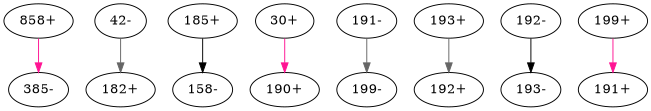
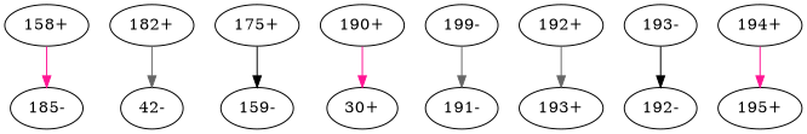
  digraph {
    k=41
    n=10
    s=200
    edge [color=deeppink d=33 e=4.1 n=26]
-   "158+" [label="858+"]
-   "185-" [label="385-"]
+   "158+"
+   "185-"
    "182+"
    "42-"
-   "185+"
-   "158-"
+   "185+" [label="175+"]
+   "158-" [label="159-"]
    "190+"
    "30+"
    "191-"
    "199-"
    "192+"
    "193+"
    "193-"
    "192-"
-   "199+"
-   "191+"
+   "199+" [label="194+"]
+   "191+" [label="195+"]
    "158+" -> "185-"
-   "42-" -> "182+" [color=gray40 d=-7296 e=6.0 n=12]
+   "182+" -> "42-" [color=gray40 d=-7296 e=6.0 n=12]
    "185+" -> "158-" [color=black]
-   "30+" -> "190+" [d=-11926 e=6.6 n=10]
-   "191-" -> "199-" [color=gray40 d=-104 e=2.4 n=78]
-   "193+" -> "192+" [color=gray40 d=1 e=4.9 n=18]
-   "192-" -> "193-" [color=black d=1 e=4.9 n=18]
+   "190+" -> "30+" [d=-11926 e=6.6 n=10]
+   "199-" -> "191-" [color=gray40 d=-104 e=2.4 n=78]
+   "192+" -> "193+" [color=gray40 d=1 e=4.9 n=18]
+   "193-" -> "192-" [color=black d=1 e=4.9 n=18]
    "199+" -> "191+" [d=-104 e=2.4 n=78]
  }
